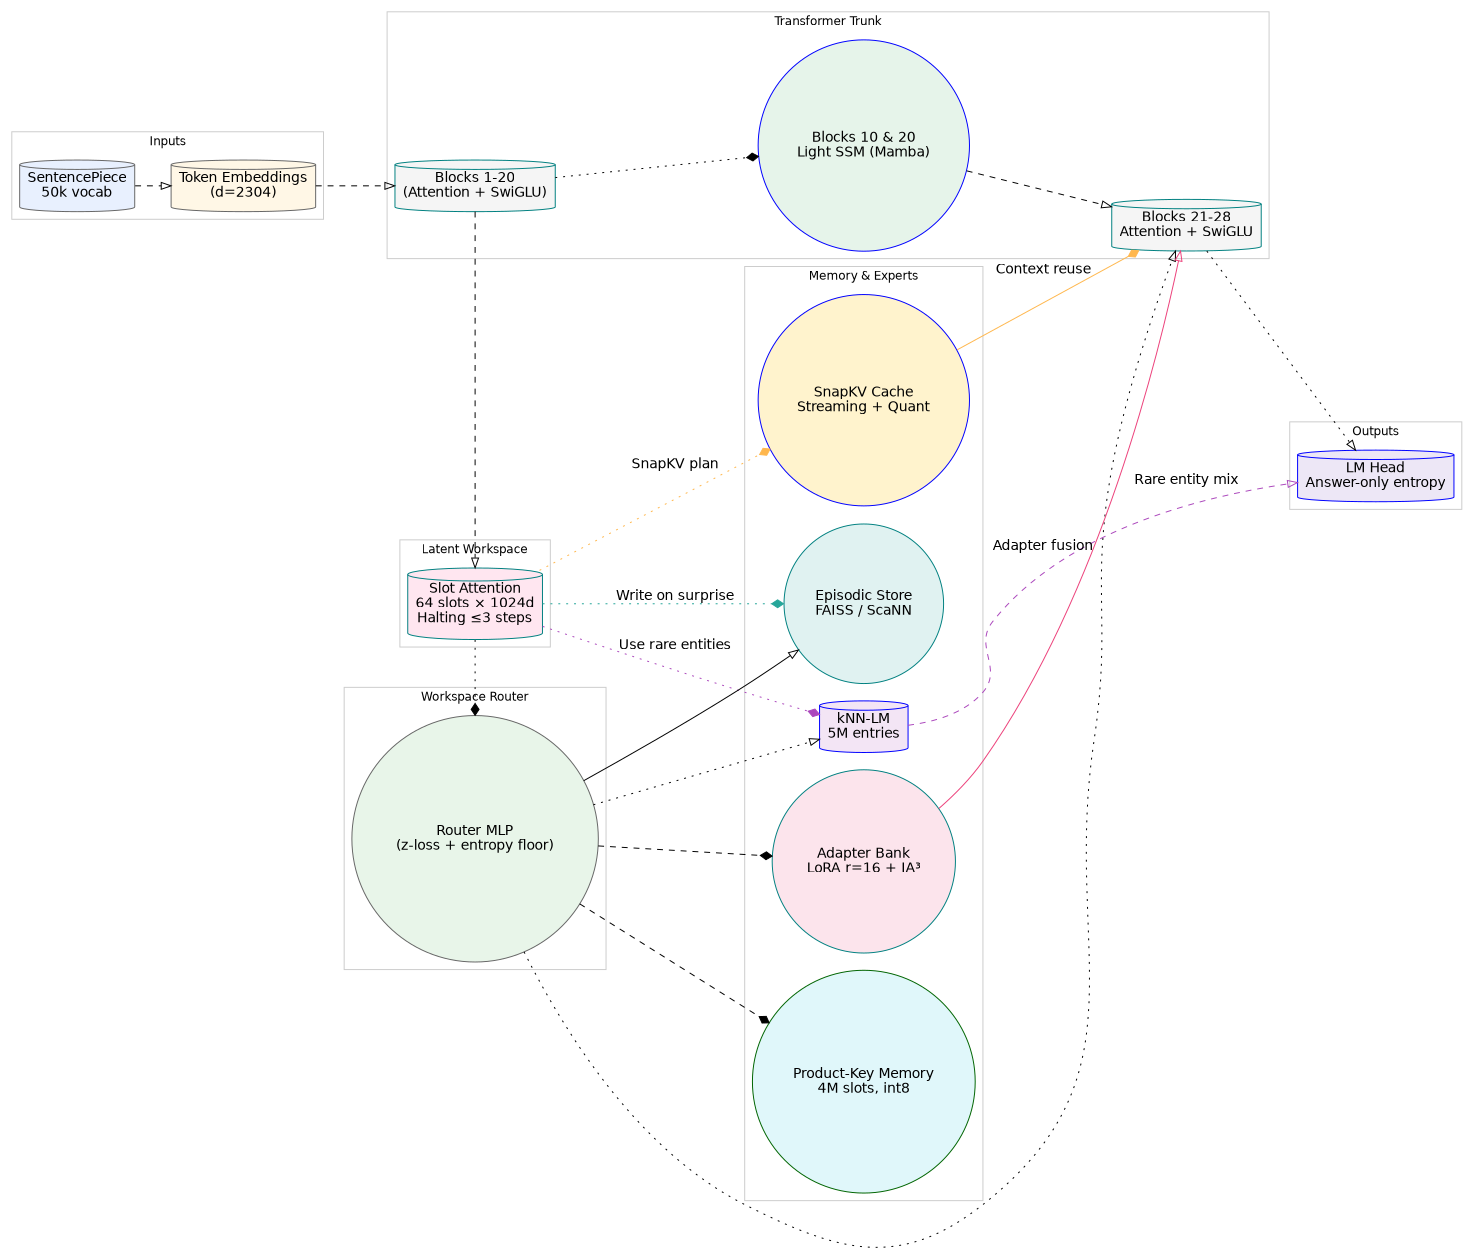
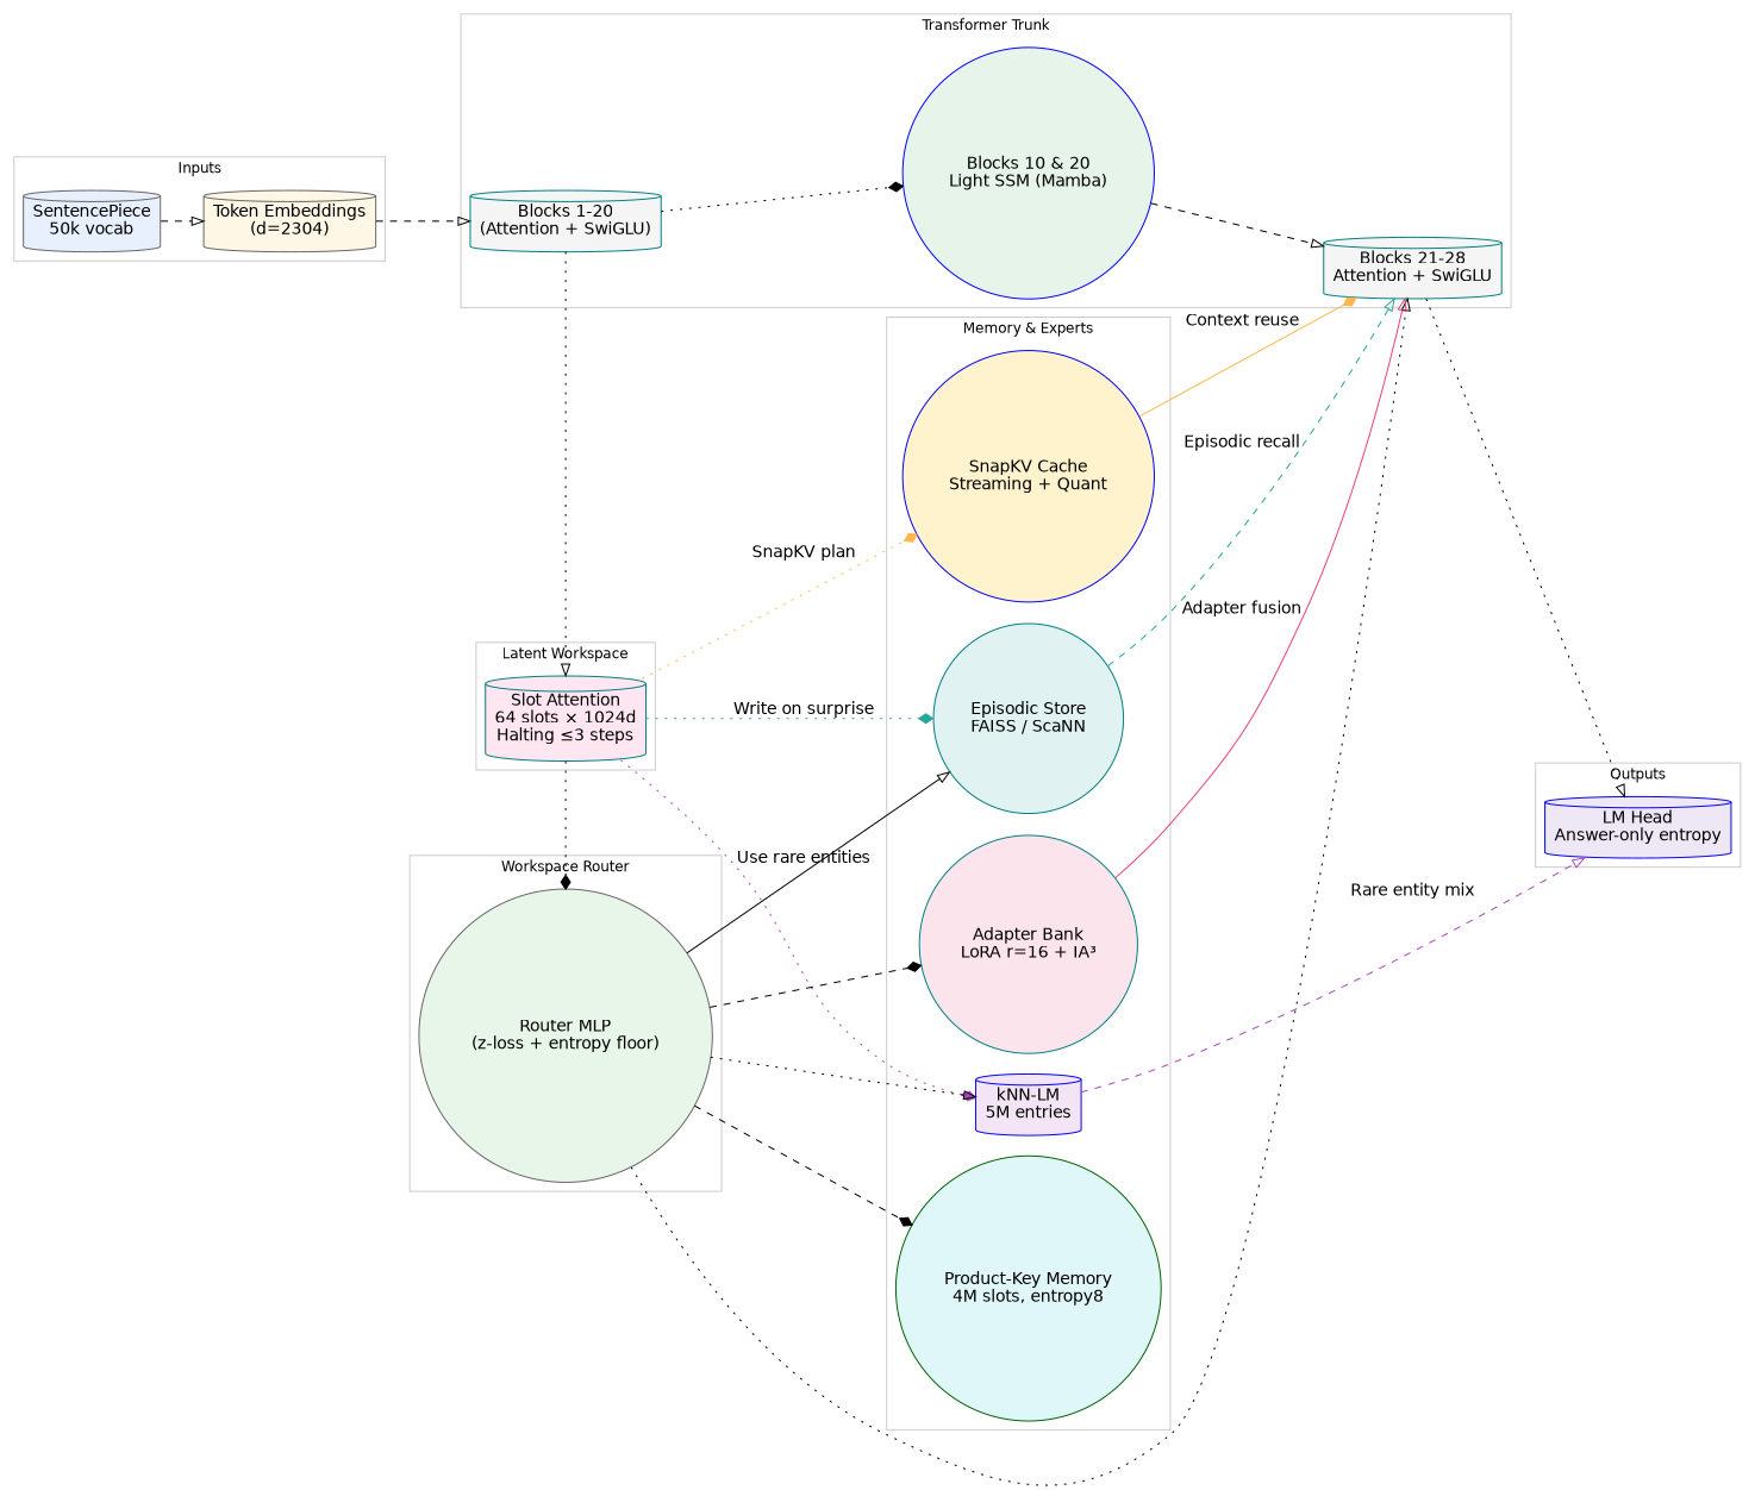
  digraph {
    fontname=Helvetica
    fontsize=12
    rankdir=LR
    splines=true
    node [color=teal fillcolor="#F5F5F5" fontname=Helvetica shape=cylinder style=filled]
    edge [arrowhead=onormal fontname=Helvetica style=dashed]
    n1 [color=gray40 fillcolor="#E8F0FE" label="SentencePiece\n50k vocab"]
    n2 [color=gray40 fillcolor="#FFF7E6" label="Token Embeddings\n(d=2304)"]
    n3 [label="Blocks 1-20\n(Attention + SwiGLU)"]
    n4 [color=blue fillcolor="#E6F4EA" label="Blocks 10 & 20\nLight SSM (Mamba)" shape=circle]
    n5 [label="Blocks 21-28\nAttention + SwiGLU"]
    n6 [fillcolor="#FFE6F0" label="Slot Attention\n64 slots × 1024d\nHalting ≤3 steps"]
    n7 [color=gray40 fillcolor="#E8F5E9" label="Router MLP\n(z-loss + entropy floor)" shape=circle]
    n8 [color=blue fillcolor="#FFF3CD" label="SnapKV Cache\nStreaming + Quant" shape=circle]
-   n9 [color=darkgreen fillcolor="#E0F7FA" label="Product-Key Memory\n4M slots, int8" shape=circle]
+   n9 [color=darkgreen fillcolor="#E0F7FA" label="Product-Key Memory\n4M slots, entropy8" shape=circle]
    n10 [fillcolor="#E0F2F1" label="Episodic Store\nFAISS / ScaNN" shape=circle]
    n11 [color=blue fillcolor="#F3E5F5" label="kNN-LM\n5M entries"]
    n12 [fillcolor="#FCE4EC" label="Adapter Bank\nLoRA r=16 + IA³" shape=circle]
    n13 [color=blue fillcolor="#EDE7F6" label="LM Head\nAnswer-only entropy"]
    subgraph cluster_1 {
      color="#CCCCCC"
      label=Inputs
      n1
      n2
    }
    subgraph cluster_2 {
      color="#CCCCCC"
      label="Transformer Trunk"
      n3
      n4
      n5
    }
    subgraph cluster_3 {
      color="#CCCCCC"
      label="Latent Workspace"
      n6
    }
    subgraph cluster_4 {
      color="#CCCCCC"
      label="Workspace Router"
      n7
    }
    subgraph cluster_5 {
      color="#CCCCCC"
      label="Memory & Experts"
      n8
      n9
      n10
      n11
      n12
    }
    subgraph cluster_6 {
      color="#CCCCCC"
      label=Outputs
      n13
    }
    n1 -> n2
    n2 -> n3
    n3 -> n4 [arrowhead=diamond style=dotted]
-   n3 -> n6
+   n3 -> n6 [style=dotted]
    n4 -> n5
    n5 -> n13 [style=dotted]
    n6 -> n7 [arrowhead=diamond style=dotted]
    n6 -> n8 [arrowhead=diamond color="#FFB74D" label="SnapKV plan" style=dotted]
    n6 -> n10 [arrowhead=diamond color="#26A69A" label="Write on surprise" style=dotted]
    n6 -> n11 [arrowhead=diamond color="#AB47BC" label="Use rare entities" style=dotted]
    n7 -> n5 [style=dotted]
    n7 -> n9 [arrowhead=diamond]
    n7 -> n10 [style=solid]
    n7 -> n11 [style=dotted]
    n7 -> n12 [arrowhead=diamond]
    n8 -> n5 [arrowhead=diamond color="#FFB74D" label="Context reuse" style=solid]
+   n10 -> n5 [color="#26A69A" label="Episodic recall"]
    n11 -> n13 [color="#AB47BC" label="Rare entity mix"]
    n12 -> n5 [color="#EC407A" label="Adapter fusion" style=solid]
  }
